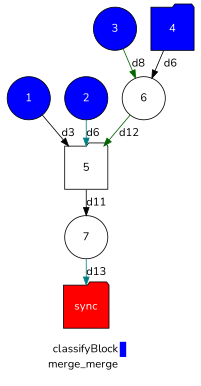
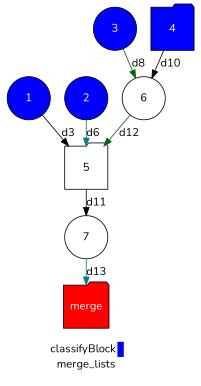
  digraph {
    fontname=Nunito
    labeljust=l
    rankdir=TB
    node [fillcolor="#0000ff" fontcolor="#ffffff" fontname=Nunito shape=circle style=filled]
    edge [color=black fontname=Nunito]
    1 [height=0.75]
    5 [fillcolor="#ffffff" fontcolor="#000000" height=0.75 shape=folder]
    2 [height=0.75]
    3 [height=0.75]
    6 [fillcolor="#ffffff" fontcolor="#000000" height=0.75]
    4 [height=0.75 shape=folder]
    7 [fillcolor="#ffffff" fontcolor="#000000" height=0.75]
-   n8 [fillcolor="#ff0000" fontcolor="#FFFFFF" height=0.75 label=sync shape=folder]
-   n9 [height=0.75 label=<       <table border="0" cellpadding="2" cellspacing="0" cellborder="0"> <tr> <td align="right">classifyBlock</td> <td bgcolor="#0000ff">&nbsp;</td> </tr> <tr> <td align="right">merge_merge</td> <td bgcolor="#ffffff">&nbsp;</td> </tr>       </table>     > shape=plaintext fillcolor="" fontcolor="" style=""]
+   n8 [fillcolor="#ff0000" fontcolor="#FFFFFF" height=0.75 label=merge shape=folder]
+   n9 [height=0.75 label=<       <table border="0" cellpadding="2" cellspacing="0" cellborder="0"> <tr> <td align="right">classifyBlock</td> <td bgcolor="#0000ff">&nbsp;</td> </tr> <tr> <td align="right">merge_lists</td> <td bgcolor="#ffffff">&nbsp;</td> </tr>       </table>     > shape=plaintext fillcolor="" fontcolor="" style=""]
    subgraph sub_1 {
      ranksep=0.20
      1
      5
      2
      3
      6
      4
      7
      n8
    }
    subgraph sub_2 {
      label=Legend
      rank=sink
      ranksep=0.20
      n9
    }
    1 -> 5 [label=d3]
    5 -> 7 [label=d11]
    2 -> 5 [color=teal label=d6]
    3 -> 6 [color=darkgreen label=d8]
    6 -> 5 [color=darkgreen label=d12]
-   4 -> 6 [label=d6]
+   4 -> 6 [label=d10]
    7 -> n8 [color=teal label=d13]
  }
